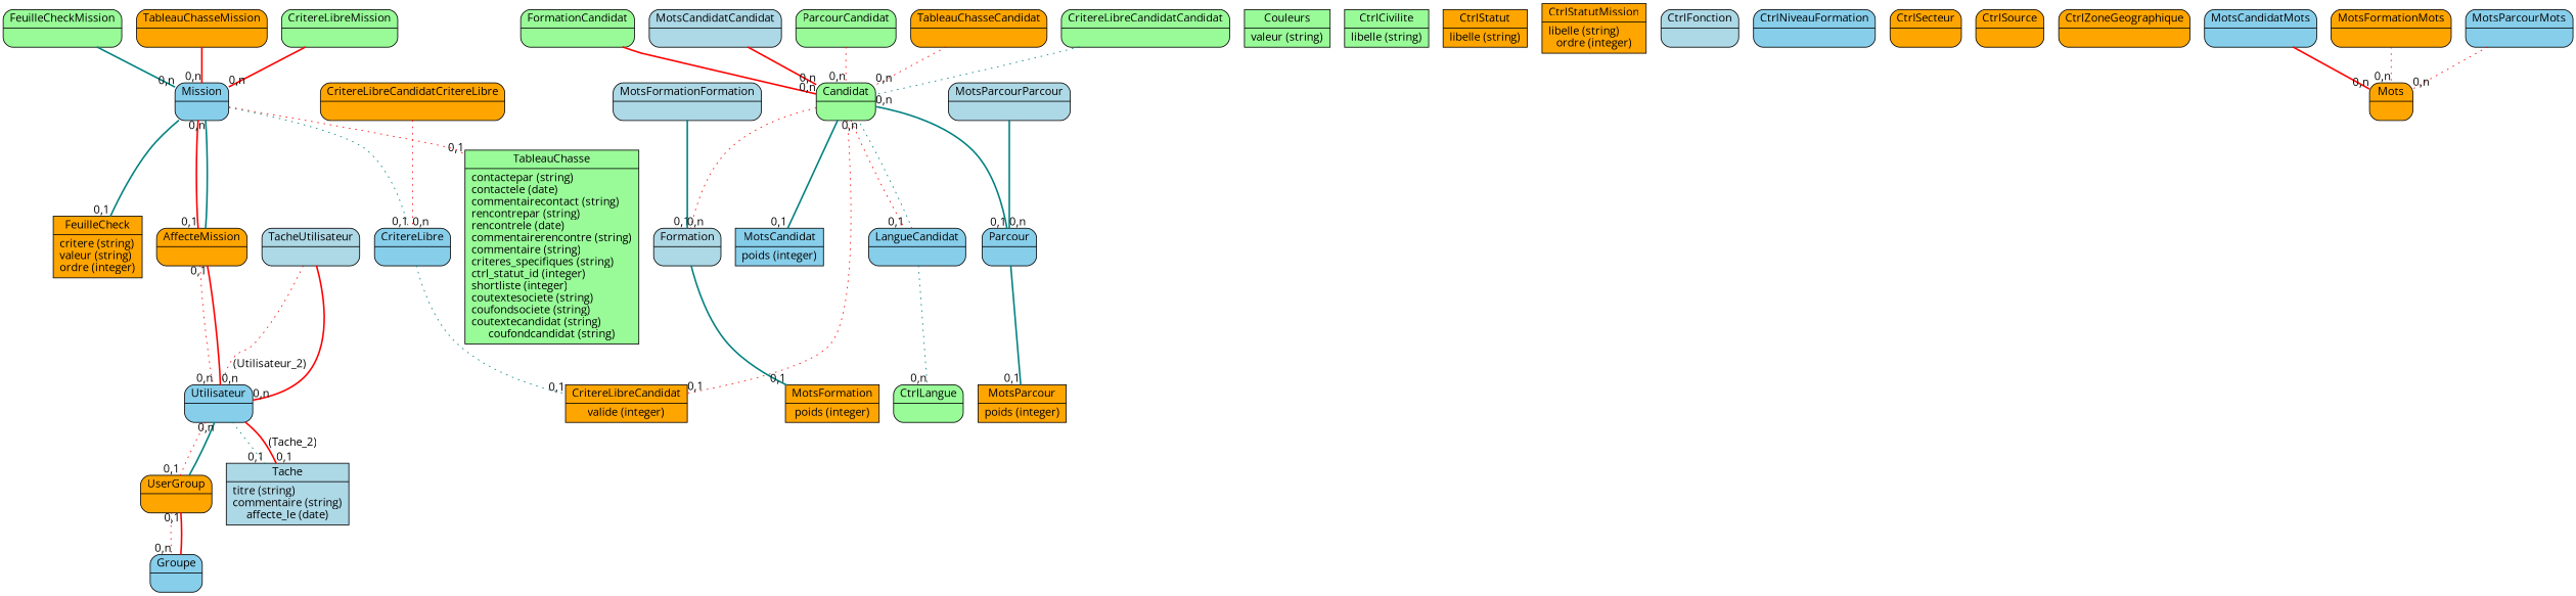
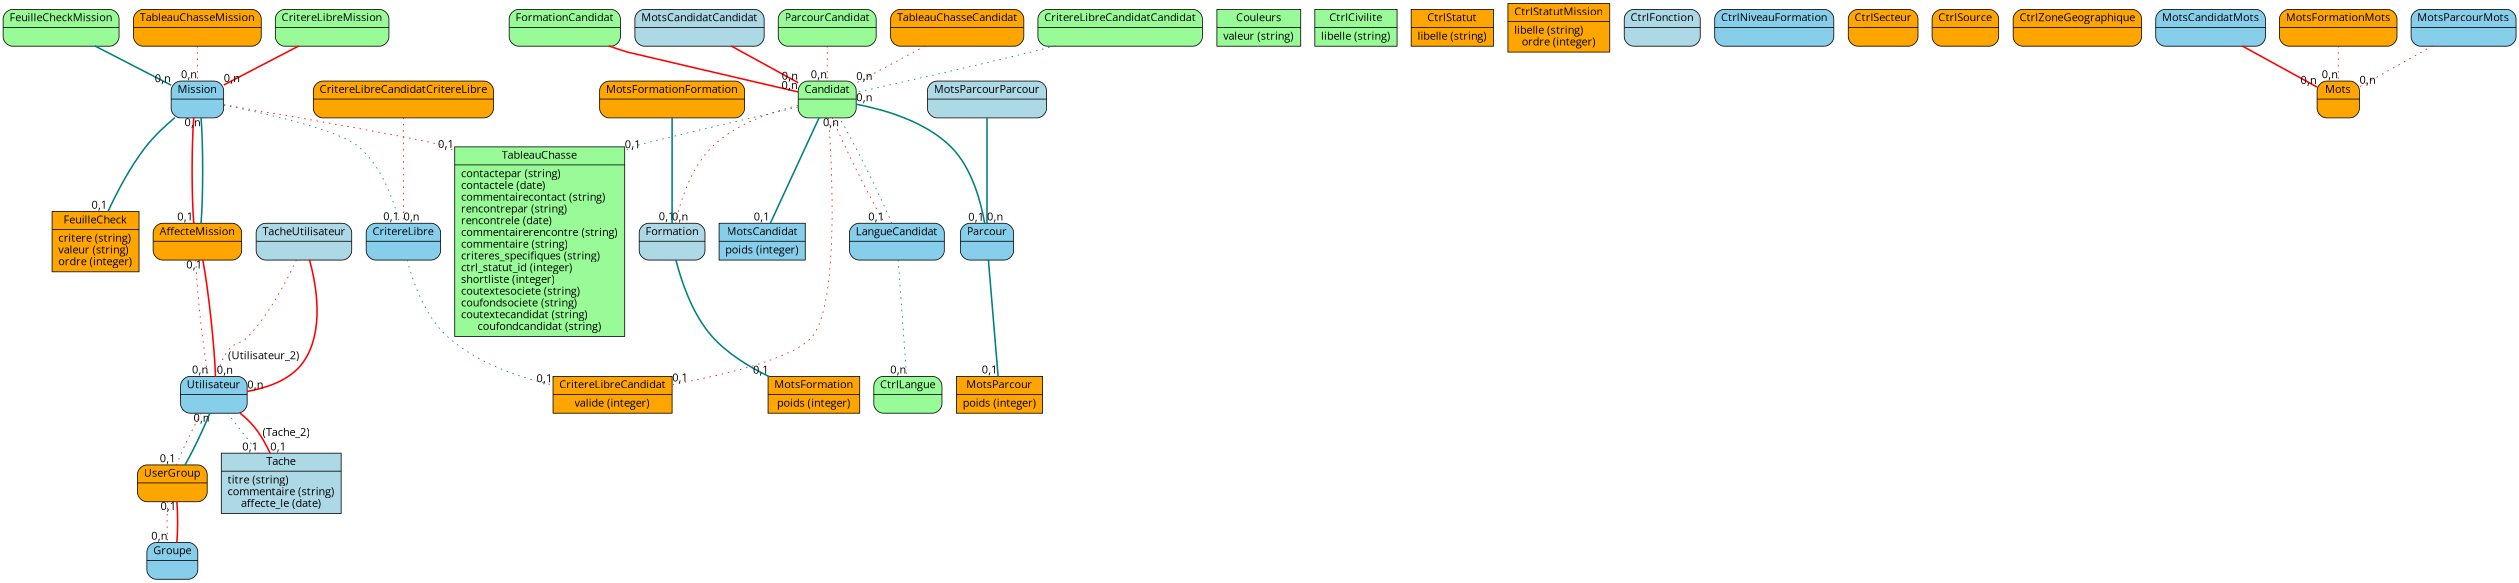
  graph {
    fontname="Open Sans"
    splines=true
    node [fillcolor=orange fontname="Open Sans" shape=Mrecord style=filled]
    edge [color=red fontname="Open Sans" headlabel="0,n" labeldistance=3 style=dotted]
    n1 [fillcolor=palegreen label="{<table>Candidat|<cols>}"]
    n2 [label="{<table>CritereLibreCandidat|<cols>valide (integer)}" shape=record]
    n3 [fillcolor=lightblue label="{<table>Formation|<cols>}"]
    n4 [fillcolor=skyblue label="{<table>MotsCandidat|<cols>poids (integer)}" shape=record]
    n5 [fillcolor=skyblue label="{<table>Parcour|<cols>}"]
    n6 [fillcolor=palegreen label="{<table>TableauChasse|<cols>contactepar (string)\lcontactele (date)\lcommentairecontact (string)\lrencontrepar (string)\lrencontrele (date)\lcommentairerencontre (string)\lcommentaire (string)\lcriteres_specifiques (string)\lctrl_statut_id (integer)\lshortliste (integer)\lcoutextesociete (string)\lcoufondsociete (string)\lcoutextecandidat (string)\lcoufondcandidat (string)}" shape=record]
    n7 [fillcolor=skyblue label="{<table>LangueCandidat|<cols>}"]
    n8 [label="{<table>MotsFormation|<cols>poids (integer)}" shape=record]
    n9 [label="{<table>MotsParcour|<cols>poids (integer)}" shape=record]
    n10 [fillcolor=palegreen label="{<table>CtrlLangue|<cols>}"]
    n11 [fillcolor=palegreen label="{<table>Couleurs|<cols>valeur (string)}" shape=record]
    n12 [fillcolor=skyblue label="{<table>CritereLibre|<cols>}"]
    n13 [fillcolor=palegreen label="{<table>CtrlCivilite|<cols>libelle (string)}" shape=record]
    n14 [label="{<table>CtrlStatut|<cols>libelle (string)}" shape=record]
    n15 [label="{<table>CtrlStatutMission|<cols>libelle (string)\lordre (integer)}" shape=record]
    n16 [label="{<table>FeuilleCheck|<cols>critere (string)\lvaleur (string)\lordre (integer)}" shape=record]
    n17 [fillcolor=skyblue label="{<table>Groupe|<cols>}"]
    n18 [label="{<table>UserGroup|<cols>}"]
    n19 [fillcolor=skyblue label="{<table>Utilisateur|<cols>}"]
    n20 [fillcolor=skyblue label="{<table>Mission|<cols>}"]
    n21 [label="{<table>AffecteMission|<cols>}"]
    n22 [fillcolor=lightblue label="{<table>Tache|<cols>titre (string)\lcommentaire (string)\laffecte_le (date)}" shape=record]
    n23 [fillcolor=lightblue label="{<table>CtrlFonction|<cols>}"]
    n24 [fillcolor=skyblue label="{<table>CtrlNiveauFormation|<cols>}"]
    n25 [label="{<table>CtrlSecteur|<cols>}"]
    n26 [label="{<table>CtrlSource|<cols>}"]
    n27 [label="{<table>CtrlZoneGeographique|<cols>}"]
    n28 [label="{<table>Mots|<cols>}"]
    n29 [fillcolor=palegreen label="{<table>CritereLibreMission|<cols>}"]
    n30 [fillcolor=palegreen label="{<table>CritereLibreCandidatCandidat|<cols>}"]
    n31 [label="{<table>CritereLibreCandidatCritereLibre|<cols>}"]
    n32 [fillcolor=palegreen label="{<table>FeuilleCheckMission|<cols>}"]
    n33 [fillcolor=palegreen label="{<table>FormationCandidat|<cols>}"]
    n34 [fillcolor=lightblue label="{<table>MotsCandidatCandidat|<cols>}"]
    n35 [fillcolor=skyblue label="{<table>MotsCandidatMots|<cols>}"]
-   n36 [fillcolor=lightblue label="{<table>MotsFormationFormation|<cols>}"]
+   n36 [label="{<table>MotsFormationFormation|<cols>}"]
    n37 [label="{<table>MotsFormationMots|<cols>}"]
    n38 [fillcolor=lightblue label="{<table>MotsParcourParcour|<cols>}"]
    n39 [fillcolor=skyblue label="{<table>MotsParcourMots|<cols>}"]
    n40 [fillcolor=palegreen label="{<table>ParcourCandidat|<cols>}"]
    n41 [label="{<table>TableauChasseMission|<cols>}"]
    n42 [label="{<table>TableauChasseCandidat|<cols>}"]
    n43 [fillcolor=lightblue label="{<table>TacheUtilisateur|<cols>}"]
    n1 -- n2 [headlabel="0,1"]
    n1 -- n3 [headlabel="0,1"]
    n1 -- n4 [color=teal headlabel="0,1" style=bold]
    n1 -- n5 [color=teal headlabel="0,1" style=bold]
+   n1 -- n6 [color=teal headlabel="0,1"]
    n1 -- n7 [headlabel="0,1"]
    n3 -- n8 [color=teal headlabel="0,1" style=bold]
    n5 -- n9 [color=teal headlabel="0,1" style=bold]
    n7 -- n1 [color=teal]
    n7 -- n10 [color=teal]
    n12 -- n2 [color=teal headlabel="0,1"]
    n17 -- n18 [headlabel="0,1" style=bold]
    n18 -- n17
    n18 -- n19 [color=teal style=bold]
    n19 -- n18 [headlabel="0,1"]
    n19 -- n21 [headlabel="0,1" style=bold]
    n19 -- n22 [color=teal headlabel="0,1"]
    n19 -- n22 [headlabel="0,1" label="(Tache_2)" style=bold]
    n20 -- n6 [headlabel="0,1"]
    n20 -- n12 [color=teal headlabel="0,1"]
    n20 -- n16 [color=teal headlabel="0,1" style=bold]
    n20 -- n21 [headlabel="0,1" style=bold]
    n21 -- n19
    n21 -- n20 [color=teal style=bold]
    n29 -- n20 [style=bold]
    n30 -- n1 [color=teal]
    n31 -- n12
    n32 -- n20 [color=teal style=bold]
    n33 -- n1 [style=bold]
    n34 -- n1 [style=bold]
    n35 -- n28 [style=bold]
    n36 -- n3 [color=teal style=bold]
    n37 -- n28
    n38 -- n5 [color=teal style=bold]
    n39 -- n28
    n40 -- n1
-   n41 -- n20 [style=bold]
+   n41 -- n20
    n42 -- n1
    n43 -- n19 [style=bold]
    n43 -- n19 [label="(Utilisateur_2)"]
  }
